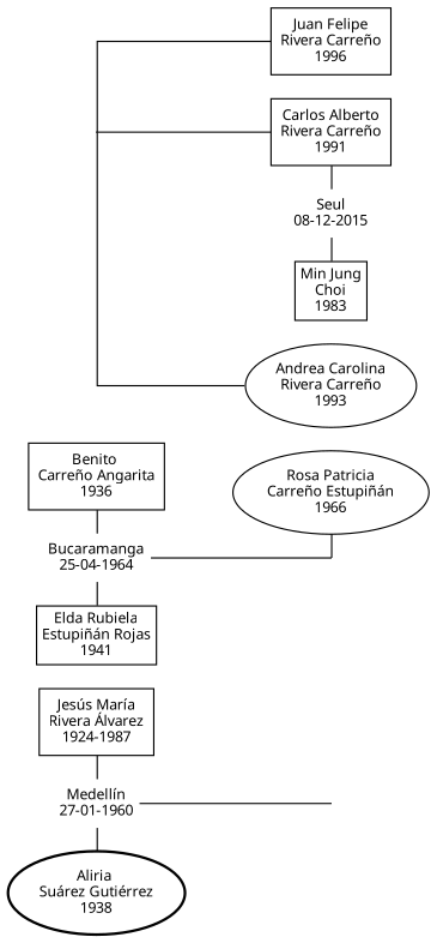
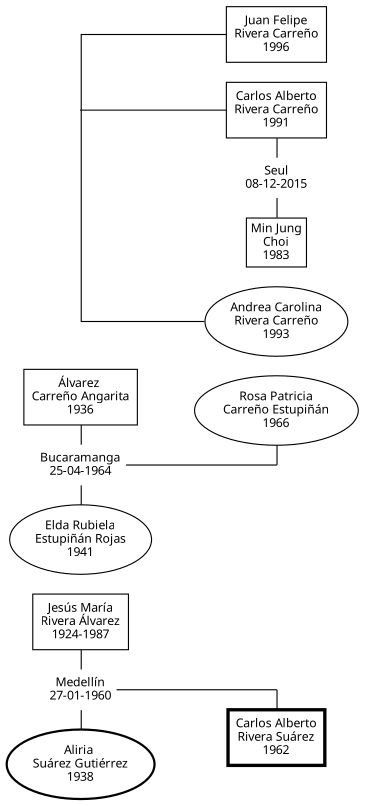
  digraph {
    compound=true
    rankdir=LR
    splines=ortho
    node [fontname="Helvetic Neue LT Std" fontsize=11 margin=0.05 penwidth=1.0 shape=box]
    edge [dir=none]
    n1 [label="Jesús María\nRivera Álvarez\n1924-1987" margin=0.1]
    n2 [label="Medellín\n27-01-1960" shape=plaintext]
-   n3 [label="Benito \nCarreño Angarita\n1936" margin=0.1]
+   n3 [label="Álvarez \nCarreño Angarita\n1936" margin=0.1]
    n4 [label="Bucaramanga\n25-04-1964" shape=plaintext]
-   n5 [label="Elda Rubiela\nEstupiñán Rojas\n1941"]
+   n5 [label="Elda Rubiela\nEstupiñán Rojas\n1941" shape=oval]
    n6 [label="Aliria \nSuárez Gutiérrez\n1938" penwidth=2.0 shape=oval]
+   n7 [label="Carlos Alberto\nRivera Suárez\n1962" margin=0.1 penwidth=3.0 width=0]
    n8 [label="Rosa Patricia\nCarreño Estupiñán\n1966" shape=oval width=0]
    RpceChild [shape=point width=0]
    CarsChild [shape=point width=0]
    CarsRpceChildren [shape=point width=0 margin=""]
    n12 [label="Juan Felipe\nRivera Carreño\n1996" margin=0.1]
    n13 [label="Carlos Alberto\nRivera Carreño\n1991" margin=0.1]
    n14 [label="Seul\n08-12-2015" shape=plaintext]
    n15 [label="Andrea Carolina\nRivera Carreño\n1993" shape=oval]
    n16 [label="Min Jung\nChoi\n1983"]
    subgraph sub_1 {
      rank=same
      n1
      n2
      n3
      n4
      n5
      n6
    }
    subgraph sub_2 {
      rank=same
+     n7
      n8
      RpceChild
      CarsChild
    }
    subgraph sub_3 {
      rank=same
      CarsRpceChildren
    }
    subgraph sub_4 {
      rank=max
      n12
      n13
      n14
      n15
      n16
    }
    n1 -> n2
    n2 -> n6
    n2 -> CarsChild
    n3 -> n4
    n4 -> n5
    n4 -> RpceChild
    n8 -> RpceChild
+   CarsChild -> n7
    CarsRpceChildren -> n12
    CarsRpceChildren -> n13
    CarsRpceChildren -> n15
    n13 -> n14
    n14 -> n16
  }
